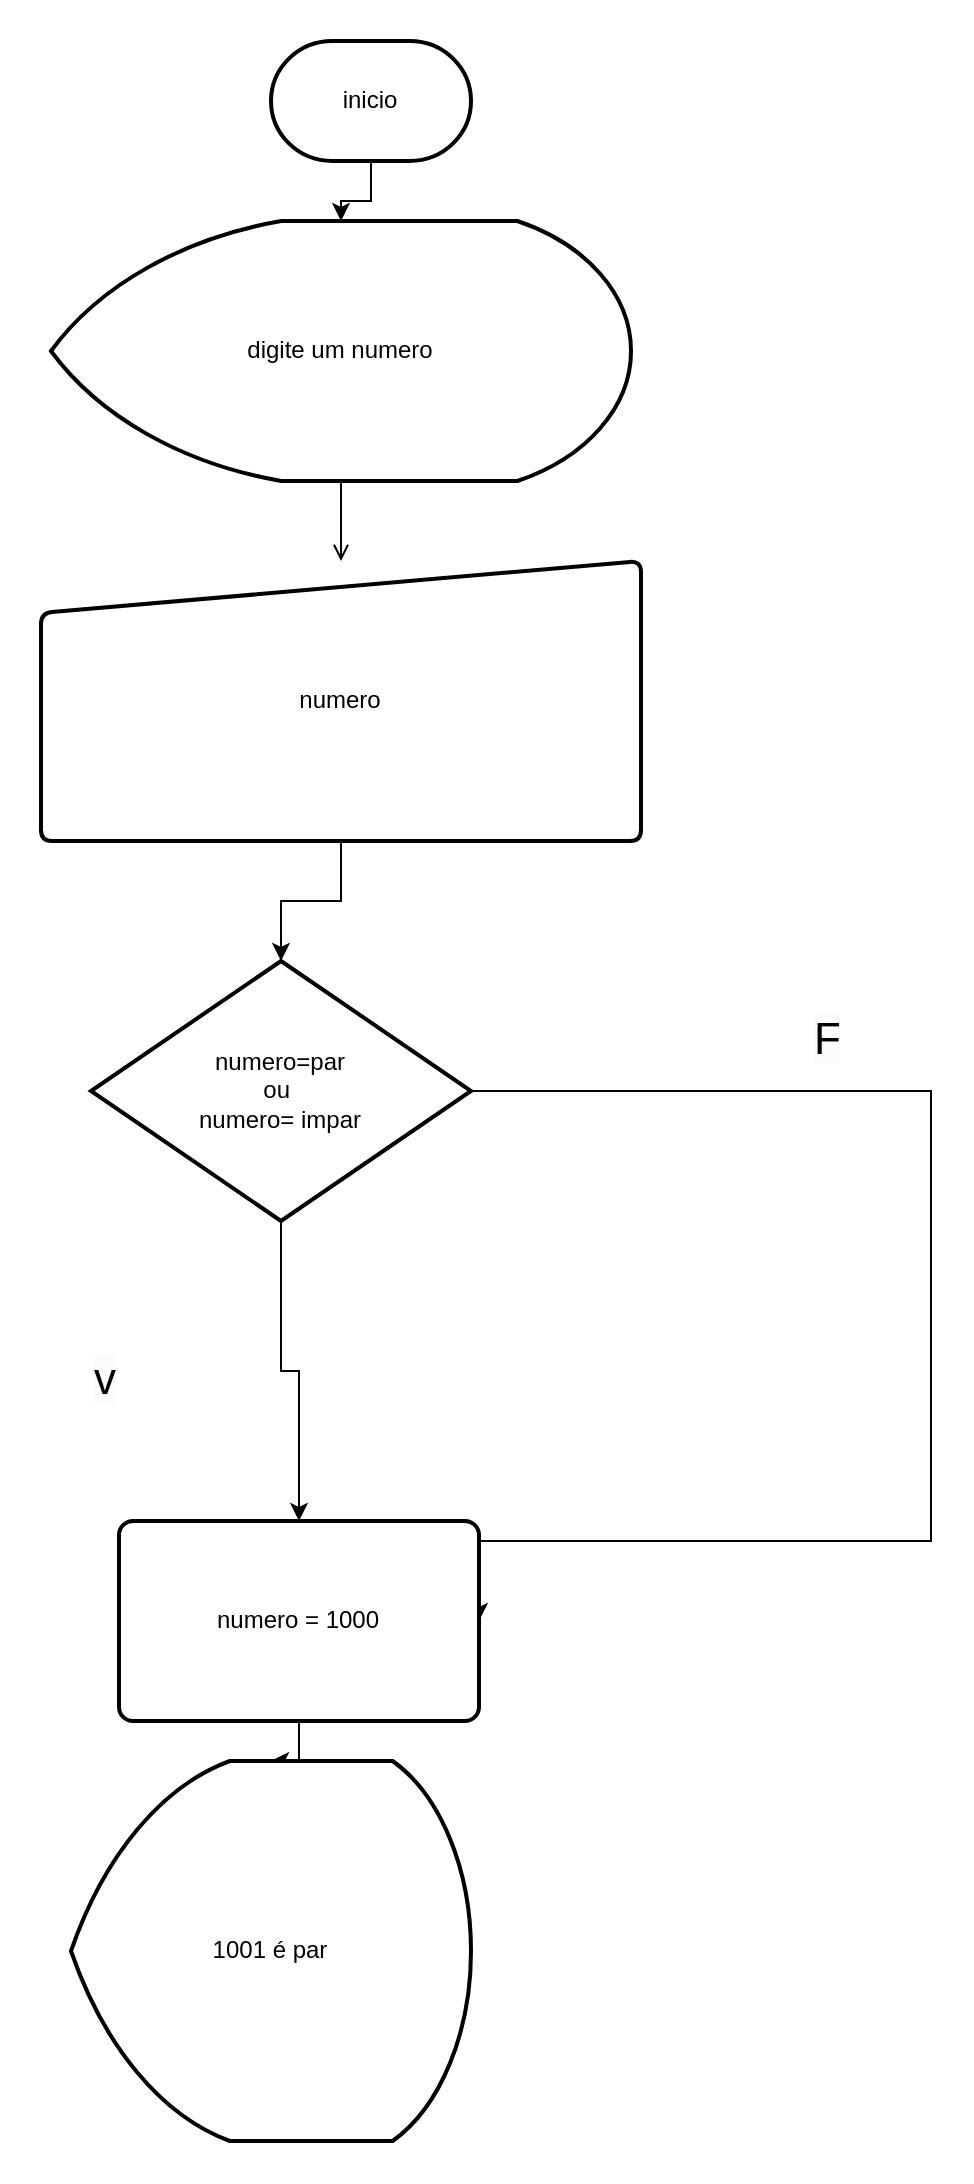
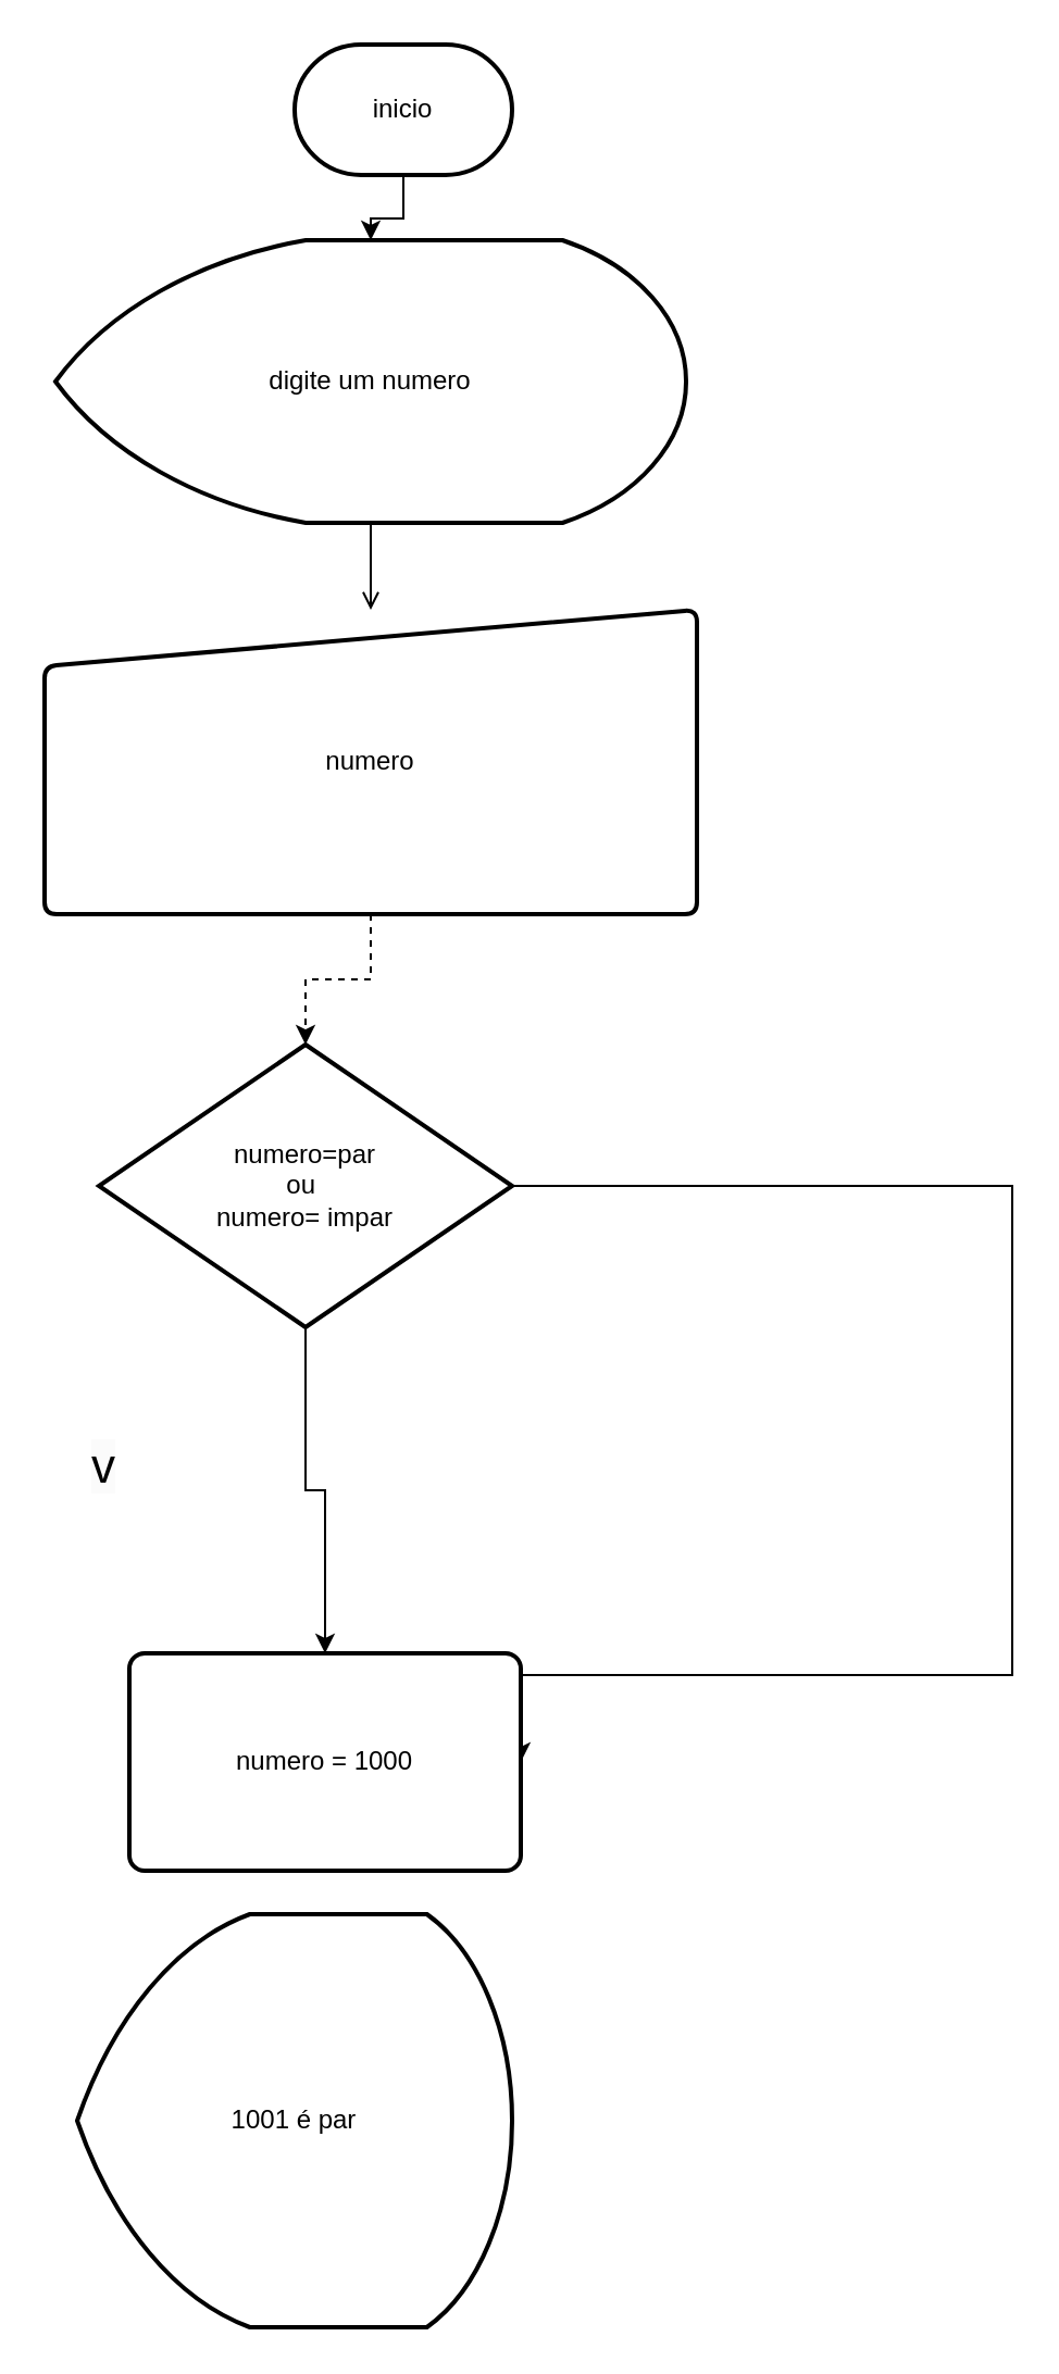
  <mxCell id="0" />
  <mxCell id="1" parent="0" />
  <mxCell id="2" value="" style="edgeStyle=orthogonalEdgeStyle;rounded=0;orthogonalLoop=1;jettySize=auto;html=1;" edge="1" parent="1" source="3" target="7"><mxGeometry relative="1" as="geometry" /></mxCell>
  <mxCell id="3" value="inicio&lt;br&gt;" style="strokeWidth=2;html=1;shape=mxgraph.flowchart.terminator;whiteSpace=wrap;" vertex="1" parent="1"><mxGeometry x="135" y="20" width="100" height="60" as="geometry" /></mxCell>
- <mxCell id="4" value="" style="edgeStyle=orthogonalEdgeStyle;rounded=0;orthogonalLoop=1;jettySize=auto;html=1;" edge="1" parent="1" source="5" target="10"><mxGeometry relative="1" as="geometry" /></mxCell>
+ <mxCell id="4" value="" style="edgeStyle=orthogonalEdgeStyle;rounded=0;orthogonalLoop=1;jettySize=auto;html=1;dashed=1;" edge="1" parent="1" source="5" target="10"><mxGeometry relative="1" as="geometry" /></mxCell>
  <mxCell id="5" value="numero" style="html=1;strokeWidth=2;shape=manualInput;whiteSpace=wrap;rounded=1;size=26;arcSize=11;" vertex="1" parent="1"><mxGeometry x="20" y="280" width="300" height="140" as="geometry" /></mxCell>
  <mxCell id="6" value="" style="edgeStyle=orthogonalEdgeStyle;rounded=0;orthogonalLoop=1;jettySize=auto;html=1;endArrow=open;" edge="1" parent="1" source="7" target="5"><mxGeometry relative="1" as="geometry" /></mxCell>
  <mxCell id="7" value="digite um numero" style="strokeWidth=2;html=1;shape=mxgraph.flowchart.display;whiteSpace=wrap;" vertex="1" parent="1"><mxGeometry x="25" y="110" width="290" height="130" as="geometry" /></mxCell>
  <mxCell id="8" style="edgeStyle=orthogonalEdgeStyle;rounded=0;orthogonalLoop=1;jettySize=auto;html=1;entryX=1;entryY=0.5;entryDx=0;entryDy=0;" edge="1" parent="1" source="10" target="12"><mxGeometry relative="1" as="geometry"><mxPoint x="475" y="896" as="targetPoint" /><Array as="points"><mxPoint x="465" y="545" /><mxPoint x="465" y="770" /></Array></mxGeometry></mxCell>
  <mxCell id="9" value="" style="edgeStyle=orthogonalEdgeStyle;rounded=0;orthogonalLoop=1;jettySize=auto;html=1;" edge="1" parent="1" source="10" target="12"><mxGeometry relative="1" as="geometry" /></mxCell>
  <mxCell id="10" value="numero=par&lt;br&gt;ou&amp;nbsp;&lt;br&gt;numero= impar&lt;br&gt;" style="strokeWidth=2;html=1;shape=mxgraph.flowchart.decision;whiteSpace=wrap;" vertex="1" parent="1"><mxGeometry x="45" y="480" width="190" height="130" as="geometry" /></mxCell>
- <mxCell id="11" value="" style="edgeStyle=orthogonalEdgeStyle;rounded=0;orthogonalLoop=1;jettySize=auto;html=1;" edge="1" parent="1" source="12" target="15"><mxGeometry relative="1" as="geometry" /></mxCell>
  <mxCell id="12" value="numero = 1000" style="rounded=1;whiteSpace=wrap;html=1;absoluteArcSize=1;arcSize=14;strokeWidth=2;" vertex="1" parent="1"><mxGeometry x="59" y="760" width="180" height="100" as="geometry" /></mxCell>
- <mxCell id="13" value="&lt;span style=&quot;color: rgb(0, 0, 0); font-family: Helvetica; font-size: 22px; font-style: normal; font-variant-ligatures: normal; font-variant-caps: normal; font-weight: 400; letter-spacing: normal; orphans: 2; text-align: center; text-indent: 0px; text-transform: none; widows: 2; word-spacing: 0px; -webkit-text-stroke-width: 0px; background-color: rgb(251, 251, 251); text-decoration-thickness: initial; text-decoration-style: initial; text-decoration-color: initial; float: none; display: inline !important;&quot;&gt;v&lt;/span&gt;" style="text;whiteSpace=wrap;html=1;fontSize=22;" vertex="1" parent="1"><mxGeometry x="45" y="670" width="40" height="40" as="geometry" /></mxCell>
- <mxCell id="14" value="&lt;span style=&quot;color: rgb(0, 0, 0); font-family: Helvetica; font-size: 22px; font-style: normal; font-variant-ligatures: normal; font-variant-caps: normal; font-weight: 400; letter-spacing: normal; orphans: 2; text-align: center; text-indent: 0px; text-transform: none; widows: 2; word-spacing: 0px; -webkit-text-stroke-width: 0px; background-color: rgb(251, 251, 251); text-decoration-thickness: initial; text-decoration-style: initial; text-decoration-color: initial; float: none; display: inline !important;&quot;&gt;F&lt;/span&gt;" style="text;whiteSpace=wrap;html=1;fontSize=22;" vertex="1" parent="1"><mxGeometry x="405" y="500" width="40" height="40" as="geometry" /></mxCell>
+ <mxCell id="13" value="&lt;span style=&quot;color: rgb(0, 0, 0); font-family: Helvetica; font-size: 22px; font-style: normal; font-variant-ligatures: normal; font-variant-caps: normal; font-weight: 400; letter-spacing: normal; orphans: 2; text-align: center; text-indent: 0px; text-transform: none; widows: 2; word-spacing: 0px; -webkit-text-stroke-width: 0px; background-color: rgb(251, 251, 251); text-decoration-thickness: initial; text-decoration-style: initial; text-decoration-color: initial; float: none; display: inline !important;&quot;&gt;v&lt;/span&gt;" style="text;whiteSpace=wrap;html=1;fontSize=22;" vertex="1" parent="1"><mxGeometry x="40" y="655" width="40" height="40" as="geometry" /></mxCell>
  <mxCell id="15" value="1001 é par" style="strokeWidth=2;html=1;shape=mxgraph.flowchart.display;whiteSpace=wrap;" vertex="1" parent="1"><mxGeometry x="35" y="880" width="200" height="190" as="geometry" /></mxCell>
